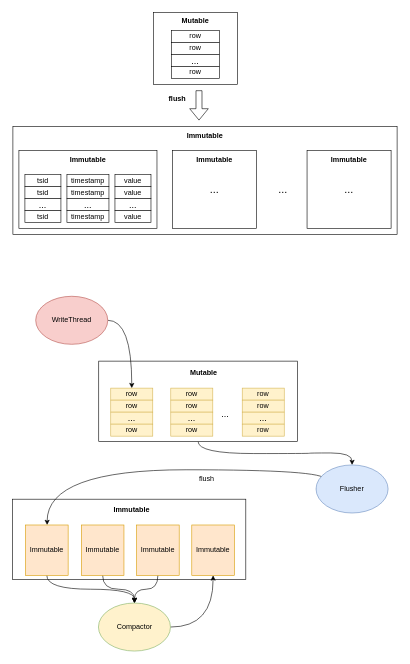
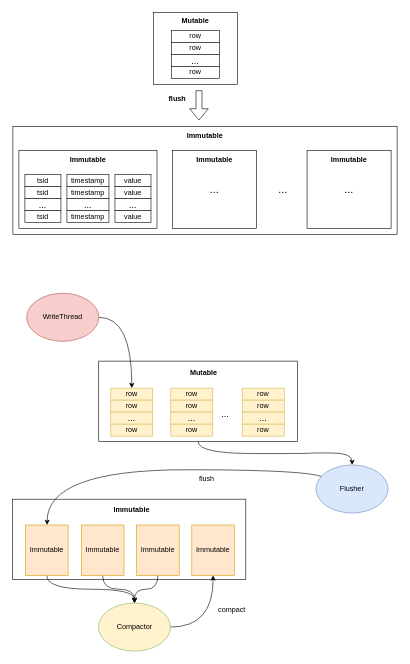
  <mxCell id="0" />
  <mxCell id="1" parent="0" />
  <mxCell id="2" value="" style="rounded=0;whiteSpace=wrap;html=1;" vertex="1" parent="1"><mxGeometry x="20" y="831" width="389" height="134" as="geometry" /></mxCell>
  <mxCell id="3" style="edgeStyle=orthogonalEdgeStyle;rounded=0;orthogonalLoop=1;jettySize=auto;html=1;exitX=0.5;exitY=1;exitDx=0;exitDy=0;curved=1;" edge="1" parent="1" source="4" target="53"><mxGeometry relative="1" as="geometry" /></mxCell>
  <mxCell id="4" value="" style="rounded=0;whiteSpace=wrap;html=1;" vertex="1" parent="1"><mxGeometry x="164" y="601" width="331" height="134" as="geometry" /></mxCell>
  <mxCell id="5" value="" style="rounded=0;whiteSpace=wrap;html=1;" parent="1" vertex="1"><mxGeometry x="21" y="210" width="640" height="180" as="geometry" /></mxCell>
  <mxCell id="6" value="" style="rounded=0;whiteSpace=wrap;html=1;" parent="1" vertex="1"><mxGeometry x="255" y="20" width="140" height="120" as="geometry" /></mxCell>
  <mxCell id="7" value="row" style="rounded=0;whiteSpace=wrap;html=1;" parent="1" vertex="1"><mxGeometry x="285" y="50" width="80" height="20" as="geometry" /></mxCell>
  <mxCell id="8" value="row" style="rounded=0;whiteSpace=wrap;html=1;" parent="1" vertex="1"><mxGeometry x="285" y="70" width="80" height="20" as="geometry" /></mxCell>
  <mxCell id="9" value="&lt;font style=&quot;font-size: 15px;&quot;&gt;...&lt;/font&gt;" style="rounded=0;whiteSpace=wrap;html=1;" parent="1" vertex="1"><mxGeometry x="285" y="90" width="80" height="20" as="geometry" /></mxCell>
  <mxCell id="10" value="row" style="rounded=0;whiteSpace=wrap;html=1;" parent="1" vertex="1"><mxGeometry x="285" y="110" width="80" height="20" as="geometry" /></mxCell>
  <mxCell id="11" value="&lt;b&gt;Mutable&lt;/b&gt;" style="text;html=1;align=center;verticalAlign=middle;whiteSpace=wrap;rounded=0;" parent="1" vertex="1"><mxGeometry x="295" y="20" width="60" height="30" as="geometry" /></mxCell>
  <mxCell id="12" value="" style="rounded=0;whiteSpace=wrap;html=1;" parent="1" vertex="1"><mxGeometry x="31" y="250" width="230" height="130" as="geometry" /></mxCell>
  <mxCell id="13" value="tsid" style="rounded=0;whiteSpace=wrap;html=1;" parent="1" vertex="1"><mxGeometry x="41" y="290" width="60" height="20" as="geometry" /></mxCell>
  <mxCell id="14" value="tsid" style="rounded=0;whiteSpace=wrap;html=1;" parent="1" vertex="1"><mxGeometry x="41" y="310" width="60" height="20" as="geometry" /></mxCell>
  <mxCell id="15" value="&lt;font style=&quot;font-size: 15px;&quot;&gt;...&lt;/font&gt;" style="rounded=0;whiteSpace=wrap;html=1;" parent="1" vertex="1"><mxGeometry x="41" y="330" width="60" height="20" as="geometry" /></mxCell>
  <mxCell id="16" value="tsid" style="rounded=0;whiteSpace=wrap;html=1;" parent="1" vertex="1"><mxGeometry x="41" y="350" width="60" height="20" as="geometry" /></mxCell>
  <mxCell id="17" value="timestamp" style="rounded=0;whiteSpace=wrap;html=1;" parent="1" vertex="1"><mxGeometry x="111" y="290" width="70" height="20" as="geometry" /></mxCell>
  <mxCell id="18" value="timestamp" style="rounded=0;whiteSpace=wrap;html=1;" parent="1" vertex="1"><mxGeometry x="111" y="310" width="70" height="20" as="geometry" /></mxCell>
  <mxCell id="19" value="&lt;font style=&quot;font-size: 15px;&quot;&gt;...&lt;/font&gt;" style="rounded=0;whiteSpace=wrap;html=1;" parent="1" vertex="1"><mxGeometry x="111" y="330" width="70" height="20" as="geometry" /></mxCell>
  <mxCell id="20" value="timestamp" style="rounded=0;whiteSpace=wrap;html=1;" parent="1" vertex="1"><mxGeometry x="111" y="350" width="70" height="20" as="geometry" /></mxCell>
  <mxCell id="21" value="value" style="rounded=0;whiteSpace=wrap;html=1;" parent="1" vertex="1"><mxGeometry x="191" y="290" width="60" height="20" as="geometry" /></mxCell>
  <mxCell id="22" value="value" style="rounded=0;whiteSpace=wrap;html=1;" parent="1" vertex="1"><mxGeometry x="191" y="310" width="60" height="20" as="geometry" /></mxCell>
  <mxCell id="23" value="&lt;font style=&quot;font-size: 15px;&quot;&gt;...&lt;/font&gt;" style="rounded=0;whiteSpace=wrap;html=1;" parent="1" vertex="1"><mxGeometry x="191" y="330" width="60" height="20" as="geometry" /></mxCell>
  <mxCell id="24" value="value" style="rounded=0;whiteSpace=wrap;html=1;" parent="1" vertex="1"><mxGeometry x="191" y="350" width="60" height="20" as="geometry" /></mxCell>
  <mxCell id="25" value="&lt;b&gt;Immutable&lt;/b&gt;" style="text;html=1;align=center;verticalAlign=middle;whiteSpace=wrap;rounded=0;" parent="1" vertex="1"><mxGeometry x="116" y="250" width="60" height="30" as="geometry" /></mxCell>
  <mxCell id="26" value="" style="rounded=0;whiteSpace=wrap;html=1;" parent="1" vertex="1"><mxGeometry x="287" y="250" width="140" height="130" as="geometry" /></mxCell>
  <mxCell id="27" value="&lt;b&gt;Immutable&lt;/b&gt;" style="text;html=1;align=center;verticalAlign=middle;whiteSpace=wrap;rounded=0;" parent="1" vertex="1"><mxGeometry x="327" y="250" width="60" height="30" as="geometry" /></mxCell>
  <mxCell id="28" value="&lt;font style=&quot;font-size: 18px;&quot;&gt;...&lt;/font&gt;" style="text;html=1;align=center;verticalAlign=middle;whiteSpace=wrap;rounded=0;" parent="1" vertex="1"><mxGeometry x="327" y="300" width="60" height="30" as="geometry" /></mxCell>
  <mxCell id="29" value="" style="rounded=0;whiteSpace=wrap;html=1;" parent="1" vertex="1"><mxGeometry x="511" y="250" width="140" height="130" as="geometry" /></mxCell>
  <mxCell id="30" value="&lt;b&gt;Immutable&lt;/b&gt;" style="text;html=1;align=center;verticalAlign=middle;whiteSpace=wrap;rounded=0;" parent="1" vertex="1"><mxGeometry x="551" y="250" width="60" height="30" as="geometry" /></mxCell>
  <mxCell id="31" value="&lt;font style=&quot;font-size: 18px;&quot;&gt;...&lt;/font&gt;" style="text;html=1;align=center;verticalAlign=middle;whiteSpace=wrap;rounded=0;" parent="1" vertex="1"><mxGeometry x="551" y="300" width="60" height="30" as="geometry" /></mxCell>
  <mxCell id="32" value="&lt;font style=&quot;font-size: 18px;&quot;&gt;...&lt;/font&gt;" style="text;html=1;align=center;verticalAlign=middle;whiteSpace=wrap;rounded=0;" parent="1" vertex="1"><mxGeometry x="441" y="300" width="60" height="30" as="geometry" /></mxCell>
  <mxCell id="33" value="&lt;b&gt;Immutable&lt;/b&gt;" style="text;html=1;align=center;verticalAlign=middle;whiteSpace=wrap;rounded=0;" parent="1" vertex="1"><mxGeometry x="311" y="210" width="60" height="30" as="geometry" /></mxCell>
  <mxCell id="34" value="" style="shape=flexArrow;endArrow=classic;html=1;rounded=0;" parent="1" edge="1"><mxGeometry width="50" height="50" relative="1" as="geometry"><mxPoint x="331" y="150" as="sourcePoint" /><mxPoint x="331" y="200" as="targetPoint" /></mxGeometry></mxCell>
  <mxCell id="35" value="&lt;b&gt;flush&lt;/b&gt;" style="text;html=1;align=center;verticalAlign=middle;whiteSpace=wrap;rounded=0;" parent="1" vertex="1"><mxGeometry x="265" y="150" width="60" height="30" as="geometry" /></mxCell>
  <mxCell id="36" style="edgeStyle=orthogonalEdgeStyle;rounded=0;orthogonalLoop=1;jettySize=auto;html=1;exitX=1;exitY=0.5;exitDx=0;exitDy=0;curved=1;" edge="1" parent="1" source="37" target="38"><mxGeometry relative="1" as="geometry" /></mxCell>
- <mxCell id="37" value="WriteThread" style="ellipse;whiteSpace=wrap;html=1;fillColor=#f8cecc;strokeColor=#b85450;" parent="1" vertex="1"><mxGeometry x="59" y="493" width="120" height="80" as="geometry" /></mxCell>
+ <mxCell id="37" value="WriteThread" style="ellipse;whiteSpace=wrap;html=1;fillColor=#f8cecc;strokeColor=#b85450;" parent="1" vertex="1"><mxGeometry x="44" y="488" width="120" height="80" as="geometry" /></mxCell>
  <mxCell id="38" value="row" style="rounded=0;whiteSpace=wrap;html=1;fillColor=#fff2cc;strokeColor=#d6b656;" vertex="1" parent="1"><mxGeometry x="184" y="646" width="70" height="20" as="geometry" /></mxCell>
  <mxCell id="39" value="row" style="rounded=0;whiteSpace=wrap;html=1;fillColor=#fff2cc;strokeColor=#d6b656;" vertex="1" parent="1"><mxGeometry x="184" y="666" width="70" height="20" as="geometry" /></mxCell>
  <mxCell id="40" value="&lt;font style=&quot;font-size: 15px;&quot;&gt;...&lt;/font&gt;" style="rounded=0;whiteSpace=wrap;html=1;fillColor=#fff2cc;strokeColor=#d6b656;" vertex="1" parent="1"><mxGeometry x="184" y="686" width="70" height="20" as="geometry" /></mxCell>
  <mxCell id="41" value="row" style="rounded=0;whiteSpace=wrap;html=1;fillColor=#fff2cc;strokeColor=#d6b656;" vertex="1" parent="1"><mxGeometry x="184" y="706" width="70" height="20" as="geometry" /></mxCell>
  <mxCell id="42" value="row" style="rounded=0;whiteSpace=wrap;html=1;fillColor=#fff2cc;strokeColor=#d6b656;" vertex="1" parent="1"><mxGeometry x="284" y="646" width="70" height="20" as="geometry" /></mxCell>
  <mxCell id="43" value="row" style="rounded=0;whiteSpace=wrap;html=1;fillColor=#fff2cc;strokeColor=#d6b656;" vertex="1" parent="1"><mxGeometry x="284" y="666" width="70" height="20" as="geometry" /></mxCell>
  <mxCell id="44" value="&lt;font style=&quot;font-size: 15px;&quot;&gt;...&lt;/font&gt;" style="rounded=0;whiteSpace=wrap;html=1;fillColor=#fff2cc;strokeColor=#d6b656;" vertex="1" parent="1"><mxGeometry x="284" y="686" width="70" height="20" as="geometry" /></mxCell>
  <mxCell id="45" value="row" style="rounded=0;whiteSpace=wrap;html=1;fillColor=#fff2cc;strokeColor=#d6b656;" vertex="1" parent="1"><mxGeometry x="284" y="706" width="70" height="20" as="geometry" /></mxCell>
  <mxCell id="46" value="row" style="rounded=0;whiteSpace=wrap;html=1;fillColor=#fff2cc;strokeColor=#d6b656;" vertex="1" parent="1"><mxGeometry x="403" y="646" width="70" height="20" as="geometry" /></mxCell>
  <mxCell id="47" value="row" style="rounded=0;whiteSpace=wrap;html=1;fillColor=#fff2cc;strokeColor=#d6b656;" vertex="1" parent="1"><mxGeometry x="403" y="666" width="70" height="20" as="geometry" /></mxCell>
  <mxCell id="48" value="&lt;font style=&quot;font-size: 15px;&quot;&gt;...&lt;/font&gt;" style="rounded=0;whiteSpace=wrap;html=1;fillColor=#fff2cc;strokeColor=#d6b656;" vertex="1" parent="1"><mxGeometry x="403" y="686" width="70" height="20" as="geometry" /></mxCell>
  <mxCell id="49" value="row" style="rounded=0;whiteSpace=wrap;html=1;fillColor=#fff2cc;strokeColor=#d6b656;" vertex="1" parent="1"><mxGeometry x="403" y="706" width="70" height="20" as="geometry" /></mxCell>
  <mxCell id="50" value="&lt;font style=&quot;font-size: 15px;&quot;&gt;...&lt;/font&gt;" style="text;html=1;align=center;verticalAlign=middle;whiteSpace=wrap;rounded=0;" vertex="1" parent="1"><mxGeometry x="345" y="674" width="60" height="30" as="geometry" /></mxCell>
  <mxCell id="51" value="&lt;b&gt;Mutable&lt;/b&gt;" style="text;html=1;align=center;verticalAlign=middle;whiteSpace=wrap;rounded=0;" vertex="1" parent="1"><mxGeometry x="309" y="606" width="60" height="30" as="geometry" /></mxCell>
  <mxCell id="52" style="edgeStyle=orthogonalEdgeStyle;rounded=0;orthogonalLoop=1;jettySize=auto;html=1;exitX=0;exitY=0.5;exitDx=0;exitDy=0;curved=1;" edge="1" parent="1" source="53" target="56"><mxGeometry relative="1" as="geometry"><Array as="points"><mxPoint x="541" y="782" /><mxPoint x="78" y="782" /></Array></mxGeometry></mxCell>
  <mxCell id="53" value="Flusher" style="ellipse;whiteSpace=wrap;html=1;fillColor=#dae8fc;strokeColor=#6c8ebf;" vertex="1" parent="1"><mxGeometry x="526" y="774" width="120" height="80" as="geometry" /></mxCell>
  <mxCell id="54" value="&lt;b&gt;Immutable&lt;/b&gt;" style="text;html=1;align=center;verticalAlign=middle;whiteSpace=wrap;rounded=0;" vertex="1" parent="1"><mxGeometry x="189" y="834" width="60" height="30" as="geometry" /></mxCell>
  <mxCell id="55" style="edgeStyle=orthogonalEdgeStyle;rounded=0;orthogonalLoop=1;jettySize=auto;html=1;exitX=0.5;exitY=1;exitDx=0;exitDy=0;entryX=0.5;entryY=0;entryDx=0;entryDy=0;curved=1;" edge="1" parent="1" source="56" target="62"><mxGeometry relative="1" as="geometry" /></mxCell>
  <mxCell id="56" value="Immutable" style="rounded=0;whiteSpace=wrap;html=1;fillColor=#ffe6cc;strokeColor=#d79b00;" vertex="1" parent="1"><mxGeometry x="42" y="874" width="71" height="84" as="geometry" /></mxCell>
  <mxCell id="57" style="edgeStyle=orthogonalEdgeStyle;rounded=0;orthogonalLoop=1;jettySize=auto;html=1;exitX=0.5;exitY=1;exitDx=0;exitDy=0;curved=1;" edge="1" parent="1" source="58" target="62"><mxGeometry relative="1" as="geometry" /></mxCell>
  <mxCell id="58" value="Immutable" style="rounded=0;whiteSpace=wrap;html=1;fillColor=#ffe6cc;strokeColor=#d79b00;" vertex="1" parent="1"><mxGeometry x="135" y="874" width="71" height="84" as="geometry" /></mxCell>
  <mxCell id="59" style="edgeStyle=orthogonalEdgeStyle;rounded=0;orthogonalLoop=1;jettySize=auto;html=1;exitX=0.5;exitY=1;exitDx=0;exitDy=0;entryX=0.5;entryY=0;entryDx=0;entryDy=0;curved=1;" edge="1" parent="1" source="60" target="62"><mxGeometry relative="1" as="geometry" /></mxCell>
  <mxCell id="60" value="Immutable" style="rounded=0;whiteSpace=wrap;html=1;fillColor=#ffe6cc;strokeColor=#d79b00;" vertex="1" parent="1"><mxGeometry x="227" y="874" width="71" height="84" as="geometry" /></mxCell>
  <mxCell id="61" style="edgeStyle=orthogonalEdgeStyle;rounded=0;orthogonalLoop=1;jettySize=auto;html=1;exitX=1;exitY=0.5;exitDx=0;exitDy=0;entryX=0.5;entryY=1;entryDx=0;entryDy=0;curved=1;" edge="1" parent="1" source="62" target="63"><mxGeometry relative="1" as="geometry" /></mxCell>
  <mxCell id="62" value="Compactor" style="ellipse;whiteSpace=wrap;html=1;fillColor=#fff2cc;strokeColor=#82b366;" vertex="1" parent="1"><mxGeometry x="163.5" y="1004" width="120" height="80" as="geometry" /></mxCell>
  <mxCell id="63" value="Immutable" style="rounded=0;whiteSpace=wrap;html=1;fillColor=#ffe6cc;strokeColor=#d79b00;" vertex="1" parent="1"><mxGeometry x="319" y="874" width="71" height="84" as="geometry" /></mxCell>
  <mxCell id="64" value="flush" style="text;html=1;align=center;verticalAlign=middle;whiteSpace=wrap;rounded=0;" vertex="1" parent="1"><mxGeometry x="301" y="783" width="86" height="30" as="geometry" /></mxCell>
+ <mxCell id="65" value="compact" style="text;html=1;align=center;verticalAlign=middle;whiteSpace=wrap;rounded=0;" vertex="1" parent="1"><mxGeometry x="343" y="1000" width="86" height="30" as="geometry" /></mxCell>
